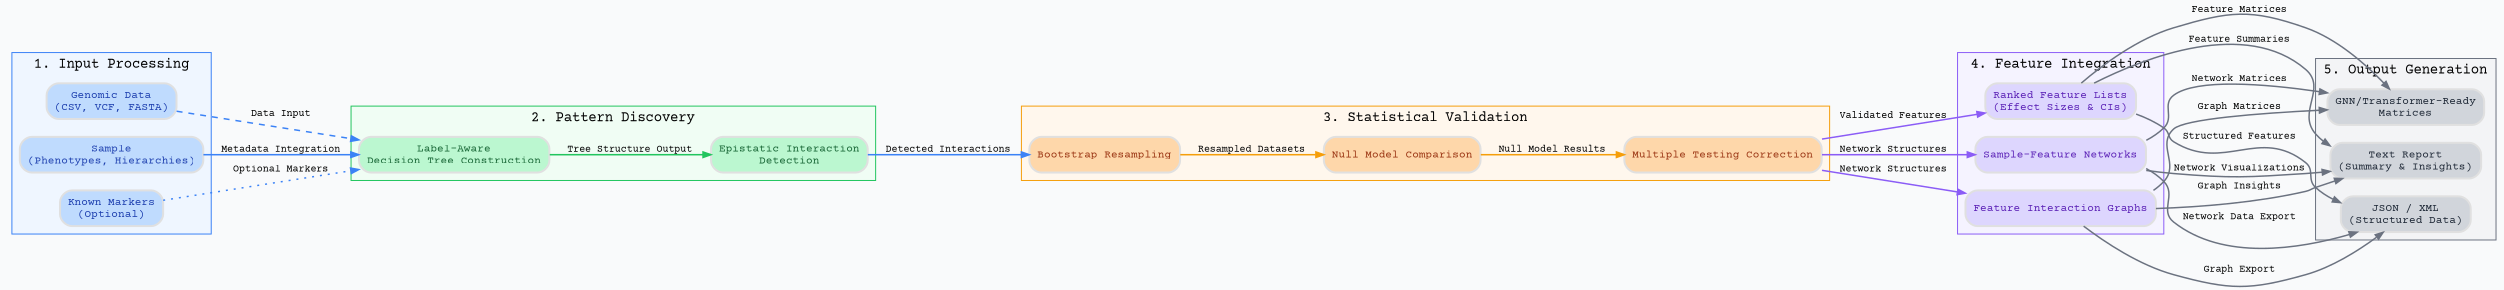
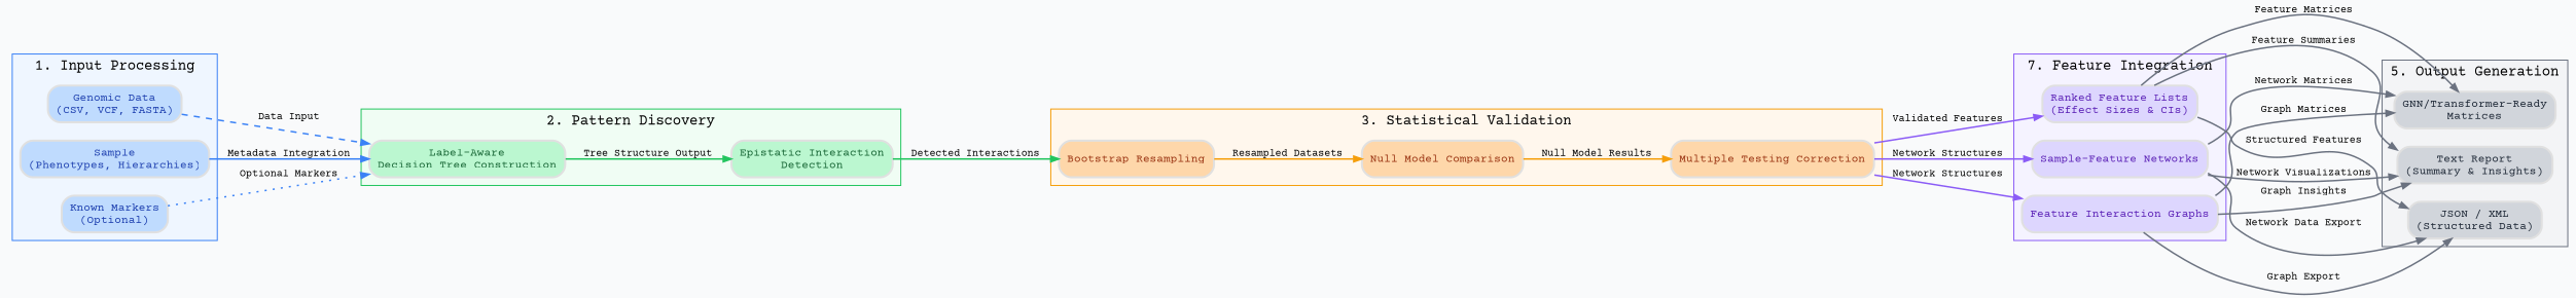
  digraph {
    bgcolor="#F9FAFB"
    fontname="Courier Prime"
    rankdir=LR
    node [color="#E0E0E0" fillcolor="#BFDBFE" fontcolor="#1E40AF" fontname="Courier Prime" fontsize=11 penwidth=2 shape=rect style="rounded,filled"]
    edge [arrowhead=normal arrowsize=0.8 color="#6B7280" fontname="Courier Prime" fontsize=10 penwidth=1.5]
    n1 [label="Genomic Data\n(CSV, VCF, FASTA)"]
    n2 [label="Sample\n(Phenotypes, Hierarchies)"]
    n3 [label="Known Markers\n(Optional)"]
    n4 [fillcolor="#BBF7D0" fontcolor="#166534" label="Label-Aware\nDecision Tree Construction"]
    n5 [fillcolor="#BBF7D0" fontcolor="#166534" label="Epistatic Interaction\nDetection"]
    n6 [fillcolor="#FED7AA" fontcolor="#9A3412" label="Bootstrap Resampling"]
    n7 [fillcolor="#FED7AA" fontcolor="#9A3412" label="Null Model Comparison"]
    n8 [fillcolor="#FED7AA" fontcolor="#9A3412" label="Multiple Testing Correction"]
    n9 [fillcolor="#DDD6FE" fontcolor="#5B21B6" label="Ranked Feature Lists\n(Effect Sizes & CIs)"]
    n10 [fillcolor="#DDD6FE" fontcolor="#5B21B6" label="Sample-Feature Networks"]
    n11 [fillcolor="#DDD6FE" fontcolor="#5B21B6" label="Feature Interaction Graphs"]
    n12 [fillcolor="#D1D5DB" fontcolor="#1F2937" label="Text Report\n(Summary & Insights)"]
    n13 [fillcolor="#D1D5DB" fontcolor="#1F2937" label="JSON / XML\n(Structured Data)"]
    n14 [fillcolor="#D1D5DB" fontcolor="#1F2937" label="GNN/Transformer-Ready\nMatrices"]
    subgraph cluster_1 {
      color="#3B82F6"
      fillcolor="#EFF6FF"
      label="1. Input Processing"
      labelfontcolor="#3B82F6"
      labelfontname="Arial Bold"
      labelfontsize=12
      style=filled
      n1
      n2
      n3
    }
    subgraph cluster_2 {
      color="#22C55E"
      fillcolor="#F0FDF4"
      label="2. Pattern Discovery"
      labelfontcolor="#22C55E"
      labelfontname="Arial Bold"
      labelfontsize=12
      style=filled
      n4
      n5
    }
    subgraph cluster_3 {
      color="#F59E0B"
      fillcolor="#FFF7ED"
      label="3. Statistical Validation"
      labelfontcolor="#F59E0B"
      labelfontname="Arial Bold"
      labelfontsize=12
      style=filled
      n6
      n7
      n8
    }
    subgraph cluster_4 {
      color="#8B5CF6"
      fillcolor="#F5F3FF"
-     label="4. Feature Integration"
+     label="7. Feature Integration"
      labelfontcolor="#8B5CF6"
      labelfontname="Arial Bold"
      labelfontsize=12
      style=filled
      n9
      n10
      n11
    }
    subgraph cluster_5 {
      color="#6B7280"
      fillcolor="#F3F4F6"
      label="5. Output Generation"
      labelfontcolor="#6B7280"
      labelfontname="Arial Bold"
      labelfontsize=12
      style=filled
      n12
      n13
      n14
    }
    n1 -> n4 [color="#3B82F6" label="Data Input" style=dashed]
    n2 -> n4 [color="#3B82F6" label="Metadata Integration"]
    n3 -> n4 [color="#3B82F6" label="Optional Markers" style=dotted]
    n4 -> n5 [color="#22C55E" label="Tree Structure Output"]
-   n5 -> n6 [color="#3B82F6" label="Detected Interactions"]
+   n5 -> n6 [color="#22C55E" label="Detected Interactions"]
    n6 -> n7 [color="#F59E0B" label="Resampled Datasets"]
    n7 -> n8 [color="#F59E0B" label="Null Model Results"]
    n8 -> n9 [color="#8B5CF6" label="Validated Features"]
    n8 -> n10 [color="#8B5CF6" label="Network Structures"]
    n8 -> n11 [color="#8B5CF6" label="Network Structures"]
    n9 -> n12 [label="Feature Summaries"]
    n9 -> n13 [label="Structured Features"]
    n9 -> n14 [label="Feature Matrices"]
    n10 -> n12 [label="Network Visualizations"]
    n10 -> n13 [label="Network Data Export"]
    n10 -> n14 [label="Network Matrices"]
    n11 -> n12 [label="Graph Insights"]
    n11 -> n13 [label="Graph Export"]
    n11 -> n14 [label="Graph Matrices"]
  }
